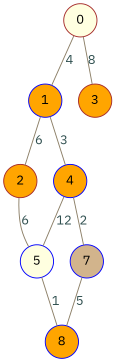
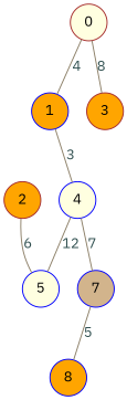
  graph {
    fontname="IBM Plex Sans"
    node [color=blue fillcolor=orange fixedsize=true fontname="IBM Plex Sans" shape=circle style=filled]
    edge [color=wheat4 fontcolor=darkslategray fontname="IBM Plex Sans"]
    0 [color=brown fillcolor=lightyellow height=.5]
    1 [height=.5]
    3 [color=brown height=.5]
    2 [color=brown height=.5]
-   4 [height=.5]
+   4 [fillcolor=lightyellow height=.5]
    5 [fillcolor=lightyellow height=.5]
    7 [fillcolor=tan height=.5]
    8 [height=.5]
    0 -- 1 [label=4]
    0 -- 3 [label=8]
-   1 -- 2 [label=6]
    1 -- 4 [label=3]
    2 -- 5 [label=6]
    4 -- 5 [label=12]
-   4 -- 7 [label=2]
-   5 -- 8 [label=1]
+   4 -- 7 [label=7]
    7 -- 8 [label=5]
  }
